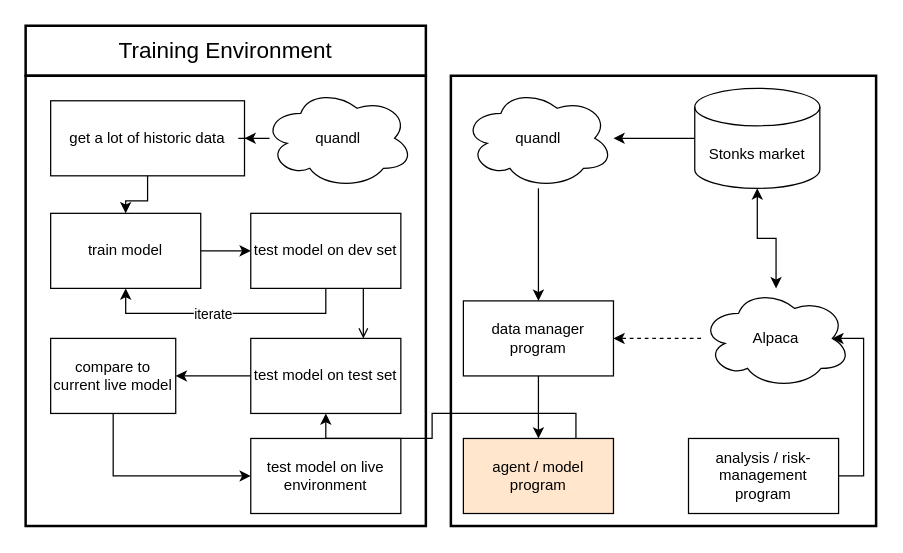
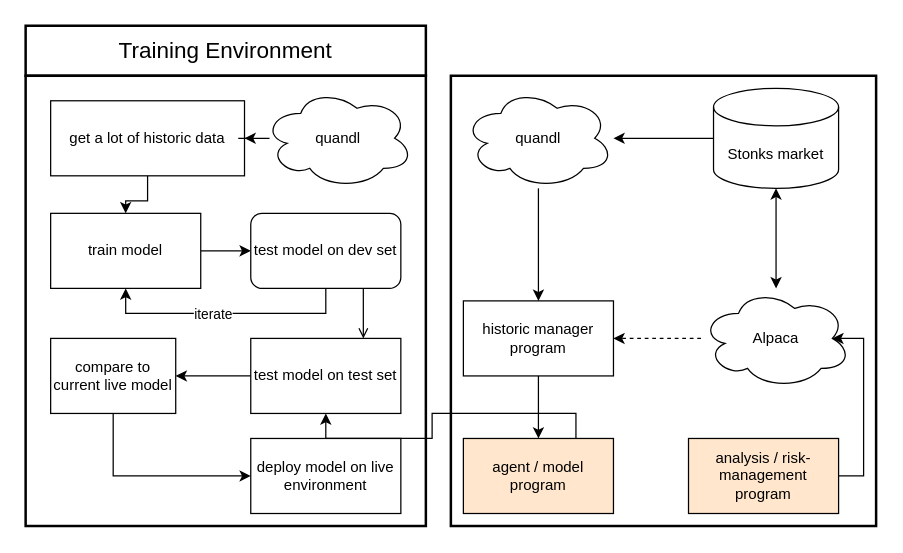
  <mxCell id="0" />
  <mxCell id="1" parent="0" />
  <mxCell id="2" value="" style="rounded=0;whiteSpace=wrap;html=1;fillColor=none;strokeWidth=2;" vertex="1" parent="1"><mxGeometry x="360" y="60" width="340" height="360" as="geometry" /></mxCell>
  <mxCell id="3" value="" style="rounded=0;whiteSpace=wrap;html=1;fillColor=none;strokeWidth=2;" vertex="1" parent="1"><mxGeometry x="20" y="60" width="320" height="360" as="geometry" /></mxCell>
  <mxCell id="4" style="edgeStyle=orthogonalEdgeStyle;rounded=0;orthogonalLoop=1;jettySize=auto;html=1;entryX=0.5;entryY=0;entryDx=0;entryDy=0;startArrow=none;startFill=0;endArrow=classic;endFill=1;" edge="1" parent="1" source="5" target="9"><mxGeometry relative="1" as="geometry" /></mxCell>
  <mxCell id="5" value="get a lot of historic data" style="rounded=0;whiteSpace=wrap;html=1;" vertex="1" parent="1"><mxGeometry x="40" y="80" width="155" height="60" as="geometry" /></mxCell>
  <mxCell id="6" style="edgeStyle=orthogonalEdgeStyle;rounded=0;orthogonalLoop=1;jettySize=auto;html=1;entryX=1;entryY=0.5;entryDx=0;entryDy=0;startArrow=none;startFill=0;endArrow=classic;endFill=1;" edge="1" parent="1" source="7" target="5"><mxGeometry relative="1" as="geometry" /></mxCell>
  <mxCell id="7" value="quandl" style="ellipse;shape=cloud;whiteSpace=wrap;html=1;" vertex="1" parent="1"><mxGeometry x="210" y="70" width="120" height="80" as="geometry" /></mxCell>
  <mxCell id="8" style="edgeStyle=orthogonalEdgeStyle;rounded=0;orthogonalLoop=1;jettySize=auto;html=1;entryX=0;entryY=0.5;entryDx=0;entryDy=0;startArrow=none;startFill=0;endArrow=classic;endFill=1;" edge="1" parent="1" source="9" target="25"><mxGeometry relative="1" as="geometry" /></mxCell>
  <mxCell id="9" value="train model" style="rounded=0;whiteSpace=wrap;html=1;" vertex="1" parent="1"><mxGeometry x="40" y="170" width="120" height="60" as="geometry" /></mxCell>
  <mxCell id="10" style="edgeStyle=orthogonalEdgeStyle;rounded=0;orthogonalLoop=1;jettySize=auto;html=1;entryX=0.5;entryY=0;entryDx=0;entryDy=0;startArrow=none;startFill=0;endArrow=classic;endFill=1;" edge="1" parent="1" source="11" target="20"><mxGeometry relative="1" as="geometry" /></mxCell>
- <mxCell id="11" value="data manager program" style="rounded=0;whiteSpace=wrap;html=1;" vertex="1" parent="1"><mxGeometry x="370" y="240" width="120" height="60" as="geometry" /></mxCell>
- <mxCell id="12" value="Stonks market" style="shape=cylinder3;whiteSpace=wrap;html=1;boundedLbl=1;backgroundOutline=1;size=15;" vertex="1" parent="1"><mxGeometry x="555" y="70" width="100" height="80" as="geometry" /></mxCell>
+ <mxCell id="11" value="historic manager program" style="rounded=0;whiteSpace=wrap;html=1;" vertex="1" parent="1"><mxGeometry x="370" y="240" width="120" height="60" as="geometry" /></mxCell>
+ <mxCell id="12" value="Stonks market" style="shape=cylinder3;whiteSpace=wrap;html=1;boundedLbl=1;backgroundOutline=1;size=15;" vertex="1" parent="1"><mxGeometry x="570" y="70" width="100" height="80" as="geometry" /></mxCell>
  <mxCell id="13" style="edgeStyle=orthogonalEdgeStyle;rounded=0;orthogonalLoop=1;jettySize=auto;html=1;entryX=0;entryY=0.5;entryDx=0;entryDy=0;entryPerimeter=0;startArrow=classic;startFill=1;endArrow=none;endFill=0;" edge="1" parent="1" source="15" target="12"><mxGeometry relative="1" as="geometry" /></mxCell>
  <mxCell id="14" style="edgeStyle=orthogonalEdgeStyle;rounded=0;orthogonalLoop=1;jettySize=auto;html=1;entryX=0.5;entryY=0;entryDx=0;entryDy=0;startArrow=none;startFill=0;endArrow=classic;endFill=1;" edge="1" parent="1" source="15" target="11"><mxGeometry relative="1" as="geometry" /></mxCell>
  <mxCell id="15" value="quandl" style="ellipse;shape=cloud;whiteSpace=wrap;html=1;" vertex="1" parent="1"><mxGeometry x="370" y="70" width="120" height="80" as="geometry" /></mxCell>
  <mxCell id="16" style="edgeStyle=orthogonalEdgeStyle;rounded=0;orthogonalLoop=1;jettySize=auto;html=1;entryX=0.5;entryY=1;entryDx=0;entryDy=0;entryPerimeter=0;startArrow=classic;startFill=1;" edge="1" parent="1" source="18" target="12"><mxGeometry relative="1" as="geometry" /></mxCell>
  <mxCell id="17" style="edgeStyle=orthogonalEdgeStyle;rounded=0;orthogonalLoop=1;jettySize=auto;html=1;entryX=1;entryY=0.5;entryDx=0;entryDy=0;startArrow=none;startFill=0;endArrow=classic;endFill=1;dashed=1;" edge="1" parent="1" source="18" target="11"><mxGeometry relative="1" as="geometry" /></mxCell>
  <mxCell id="18" value="Alpaca" style="ellipse;shape=cloud;whiteSpace=wrap;html=1;" vertex="1" parent="1"><mxGeometry x="560" y="230" width="120" height="80" as="geometry" /></mxCell>
  <mxCell id="19" style="edgeStyle=orthogonalEdgeStyle;rounded=0;orthogonalLoop=1;jettySize=auto;html=1;startArrow=none;startFill=0;endArrow=classic;endFill=1;exitX=0.75;exitY=0;exitDx=0;exitDy=0;" edge="1" parent="1" source="20" target="27"><mxGeometry relative="1" as="geometry"><mxPoint x="480" y="370" as="sourcePoint" /></mxGeometry></mxCell>
  <mxCell id="20" value="agent / model program" style="rounded=0;whiteSpace=wrap;html=1;fillColor=#ffe6cc;" vertex="1" parent="1"><mxGeometry x="370" y="350" width="120" height="60" as="geometry" /></mxCell>
  <mxCell id="21" value="&lt;font style=&quot;font-size: 18px&quot;&gt;Training Environment&lt;/font&gt;" style="rounded=0;whiteSpace=wrap;html=1;strokeWidth=2;fillColor=none;" vertex="1" parent="1"><mxGeometry x="20" width="320" height="40" as="geometry" y="20" /></mxCell>
  <mxCell id="22" style="edgeStyle=orthogonalEdgeStyle;rounded=0;orthogonalLoop=1;jettySize=auto;html=1;entryX=0.5;entryY=1;entryDx=0;entryDy=0;startArrow=none;startFill=0;endArrow=classic;endFill=1;exitX=0.5;exitY=1;exitDx=0;exitDy=0;" edge="1" parent="1" source="25" target="9"><mxGeometry relative="1" as="geometry" /></mxCell>
  <mxCell id="23" value="iterate" style="edgeLabel;html=1;align=center;verticalAlign=middle;resizable=0;points=[];" vertex="1" connectable="0" parent="22"><mxGeometry x="0.105" relative="1" as="geometry"><mxPoint as="offset" /></mxGeometry></mxCell>
  <mxCell id="24" style="edgeStyle=orthogonalEdgeStyle;rounded=0;orthogonalLoop=1;jettySize=auto;html=1;exitX=0.75;exitY=1;exitDx=0;exitDy=0;entryX=0.75;entryY=0;entryDx=0;entryDy=0;startArrow=none;startFill=0;endArrow=open;endFill=1;" edge="1" parent="1" source="25" target="27"><mxGeometry relative="1" as="geometry" /></mxCell>
- <mxCell id="25" value="test model on dev set" style="rounded=0;whiteSpace=wrap;html=1;" vertex="1" parent="1"><mxGeometry x="200" y="170" width="120" height="60" as="geometry" /></mxCell>
+ <mxCell id="25" value="test model on dev set" style="whiteSpace=wrap;html=1;rounded=1;" vertex="1" parent="1"><mxGeometry x="200" y="170" width="120" height="60" as="geometry" /></mxCell>
  <mxCell id="26" value="" style="edgeStyle=orthogonalEdgeStyle;rounded=0;orthogonalLoop=1;jettySize=auto;html=1;startArrow=none;startFill=0;endArrow=classic;endFill=1;" edge="1" parent="1" source="27" target="32"><mxGeometry relative="1" as="geometry" /></mxCell>
  <mxCell id="27" value="test model on test set" style="rounded=0;whiteSpace=wrap;html=1;strokeWidth=1;fillColor=none;" vertex="1" parent="1"><mxGeometry x="200" y="270" width="120" height="60" as="geometry" /></mxCell>
- <mxCell id="28" value="test model on live environment" style="rounded=0;whiteSpace=wrap;html=1;strokeWidth=1;fillColor=none;" vertex="1" parent="1"><mxGeometry x="200" y="350" width="120" height="60" as="geometry" /></mxCell>
+ <mxCell id="28" value="deploy model on live environment" style="rounded=0;whiteSpace=wrap;html=1;strokeWidth=1;fillColor=none;" vertex="1" parent="1"><mxGeometry x="200" y="350" width="120" height="60" as="geometry" /></mxCell>
  <mxCell id="29" style="edgeStyle=orthogonalEdgeStyle;rounded=0;orthogonalLoop=1;jettySize=auto;html=1;entryX=0.875;entryY=0.5;entryDx=0;entryDy=0;entryPerimeter=0;startArrow=none;startFill=0;endArrow=classic;endFill=1;exitX=1;exitY=0.5;exitDx=0;exitDy=0;" edge="1" parent="1" source="30" target="18"><mxGeometry relative="1" as="geometry"><Array as="points"><mxPoint x="690" y="380" /><mxPoint x="690" y="270" /></Array></mxGeometry></mxCell>
- <mxCell id="30" value="analysis / risk-management program" style="rounded=0;whiteSpace=wrap;html=1;" vertex="1" parent="1"><mxGeometry x="550" y="350" width="120" height="60" as="geometry" /></mxCell>
+ <mxCell id="30" value="analysis / risk-management program" style="rounded=0;whiteSpace=wrap;html=1;fillColor=#ffe6cc;" vertex="1" parent="1"><mxGeometry x="550" y="350" width="120" height="60" as="geometry" /></mxCell>
  <mxCell id="31" style="edgeStyle=orthogonalEdgeStyle;rounded=0;orthogonalLoop=1;jettySize=auto;html=1;entryX=0;entryY=0.5;entryDx=0;entryDy=0;startArrow=none;startFill=0;endArrow=classic;endFill=1;exitX=0.5;exitY=1;exitDx=0;exitDy=0;" edge="1" parent="1" source="32" target="28"><mxGeometry relative="1" as="geometry" /></mxCell>
  <mxCell id="32" value="compare to current live model" style="rounded=0;whiteSpace=wrap;html=1;strokeWidth=1;fillColor=none;" vertex="1" parent="1"><mxGeometry x="40" y="270" width="100" height="60" as="geometry" /></mxCell>
